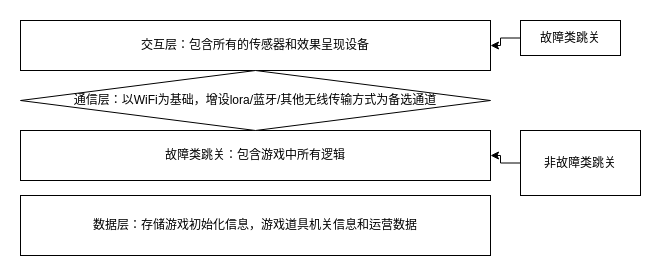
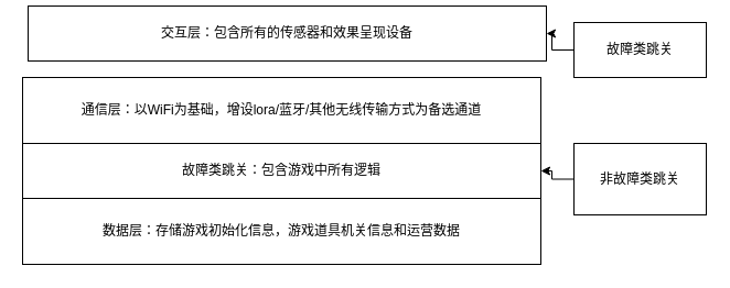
  <mxCell id="0" />
  <mxCell id="1" parent="0" />
  <mxCell id="2" value="故障类跳关：包含游戏中所有逻辑" style="rounded=0;whiteSpace=wrap;html=1;" vertex="1" parent="1"><mxGeometry x="20" y="130" width="470" height="50" as="geometry" /></mxCell>
- <mxCell id="3" value="交互层：包含所有的传感器和效果呈现设备" style="rounded=0;whiteSpace=wrap;html=1;" vertex="1" parent="1"><mxGeometry x="20" y="20" width="470" height="50" as="geometry" /></mxCell>
- <mxCell id="4" value="通信层：以WiFi为基础，增设lora/蓝牙/其他无线传输方式为备选通道" style="rhombus;whiteSpace=wrap;html=1;" vertex="1" parent="1"><mxGeometry x="20" y="70" width="470" height="60" as="geometry" /></mxCell>
+ <mxCell id="3" value="交互层：包含所有的传感器和效果呈现设备" style="rounded=0;whiteSpace=wrap;html=1;" vertex="1" parent="1"><mxGeometry x="25" y="5" width="470" height="50" as="geometry" /></mxCell>
+ <mxCell id="4" value="通信层：以WiFi为基础，增设lora/蓝牙/其他无线传输方式为备选通道" style="rounded=0;whiteSpace=wrap;html=1;" vertex="1" parent="1"><mxGeometry x="20" y="70" width="470" height="60" as="geometry" /></mxCell>
  <mxCell id="5" style="edgeStyle=orthogonalEdgeStyle;rounded=0;orthogonalLoop=1;jettySize=auto;html=1;entryX=1;entryY=0.5;entryDx=0;entryDy=0;" edge="1" parent="1" source="6" target="2"><mxGeometry relative="1" as="geometry" /></mxCell>
  <mxCell id="6" value="非故障类跳关" style="whiteSpace=wrap;html=1;rounded=0;" vertex="1" parent="1"><mxGeometry x="520" y="130" width="120" height="65" as="geometry" /></mxCell>
  <mxCell id="7" style="edgeStyle=orthogonalEdgeStyle;rounded=0;orthogonalLoop=1;jettySize=auto;html=1;entryX=1;entryY=0.5;entryDx=0;entryDy=0;" edge="1" parent="1" source="8" target="3"><mxGeometry relative="1" as="geometry" /></mxCell>
- <mxCell id="8" value="故障类跳关" style="whiteSpace=wrap;html=1;rounded=0;" vertex="1" parent="1"><mxGeometry x="520" y="20" width="100" height="35" as="geometry" /></mxCell>
- <mxCell id="9" value="数据层：存储游戏初始化信息，游戏道具机关信息和运营数据" style="rounded=0;whiteSpace=wrap;html=1;" vertex="1" parent="1"><mxGeometry x="20" y="195" width="470" height="60" as="geometry" /></mxCell>
+ <mxCell id="8" value="故障类跳关" style="whiteSpace=wrap;html=1;rounded=0;" vertex="1" parent="1"><mxGeometry x="520" y="20" width="120" height="50" as="geometry" /></mxCell>
+ <mxCell id="9" value="数据层：存储游戏初始化信息，游戏道具机关信息和运营数据" style="rounded=0;whiteSpace=wrap;html=1;" vertex="1" parent="1"><mxGeometry x="20" y="180" width="470" height="60" as="geometry" /></mxCell>
